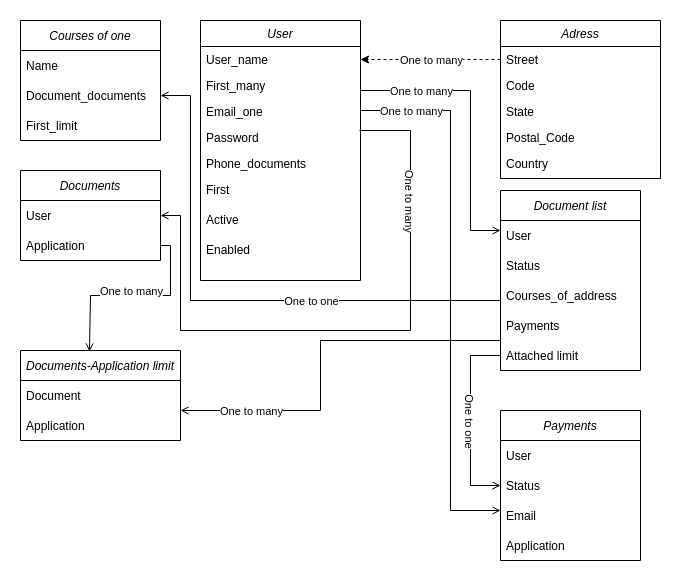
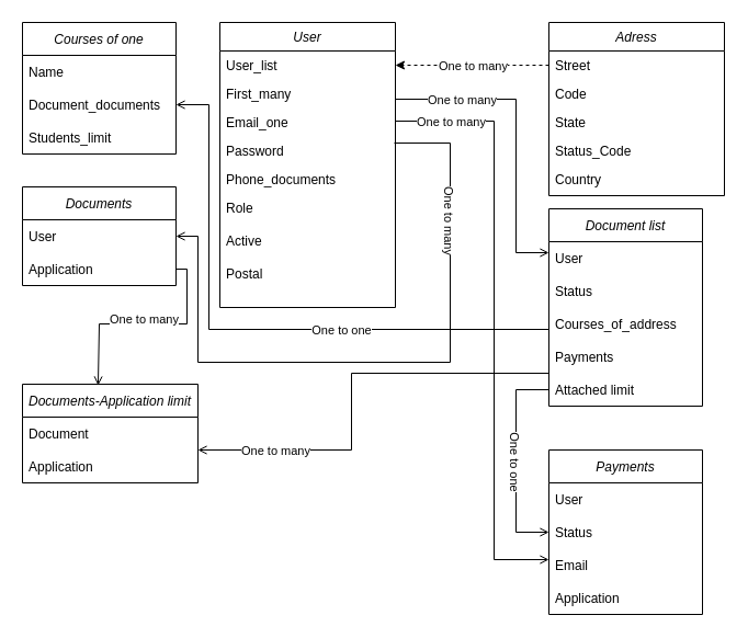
  <mxCell id="0" />
  <mxCell id="1" parent="0" />
  <mxCell id="2" value="User" style="swimlane;fontStyle=2;align=center;verticalAlign=top;childLayout=stackLayout;horizontal=1;startSize=26;horizontalStack=0;resizeParent=1;resizeLast=0;collapsible=1;marginBottom=0;rounded=0;shadow=0;strokeWidth=1;" parent="1" vertex="1"><mxGeometry x="200" y="20" width="160" height="260" as="geometry"><mxRectangle x="230" y="140" width="160" height="26" as="alternateBounds" /></mxGeometry></mxCell>
- <mxCell id="3" value="User_name" style="text;align=left;verticalAlign=top;spacingLeft=4;spacingRight=4;overflow=hidden;rotatable=0;points=[[0,0.5],[1,0.5]];portConstraint=eastwest;" parent="2" vertex="1"><mxGeometry y="26" width="160" height="26" as="geometry" /></mxCell>
+ <mxCell id="3" value="User_list" style="text;align=left;verticalAlign=top;spacingLeft=4;spacingRight=4;overflow=hidden;rotatable=0;points=[[0,0.5],[1,0.5]];portConstraint=eastwest;" parent="2" vertex="1"><mxGeometry y="26" width="160" height="26" as="geometry" /></mxCell>
  <mxCell id="4" value="First_many" style="text;align=left;verticalAlign=top;spacingLeft=4;spacingRight=4;overflow=hidden;rotatable=0;points=[[0,0.5],[1,0.5]];portConstraint=eastwest;rounded=0;shadow=0;html=0;" parent="2" vertex="1"><mxGeometry y="52" width="160" height="26" as="geometry" /></mxCell>
  <mxCell id="5" value="Email_one" style="text;align=left;verticalAlign=top;spacingLeft=4;spacingRight=4;overflow=hidden;rotatable=0;points=[[0,0.5],[1,0.5]];portConstraint=eastwest;rounded=0;shadow=0;html=0;" parent="2" vertex="1"><mxGeometry y="78" width="160" height="26" as="geometry" /></mxCell>
  <mxCell id="6" value="Password" style="text;align=left;verticalAlign=top;spacingLeft=4;spacingRight=4;overflow=hidden;rotatable=0;points=[[0,0.5],[1,0.5]];portConstraint=eastwest;rounded=0;shadow=0;html=0;" vertex="1" parent="2"><mxGeometry y="104" width="160" height="26" as="geometry" /></mxCell>
  <mxCell id="7" value="Phone_documents" style="text;align=left;verticalAlign=top;spacingLeft=4;spacingRight=4;overflow=hidden;rotatable=0;points=[[0,0.5],[1,0.5]];portConstraint=eastwest;rounded=0;shadow=0;html=0;" vertex="1" parent="2"><mxGeometry y="130" width="160" height="26" as="geometry" /></mxCell>
- <mxCell id="8" value="First" style="text;align=left;verticalAlign=top;spacingLeft=4;spacingRight=4;overflow=hidden;rotatable=0;points=[[0,0.5],[1,0.5]];portConstraint=eastwest;rounded=0;shadow=0;html=0;" vertex="1" parent="2"><mxGeometry y="156" width="160" height="30" as="geometry" /></mxCell>
+ <mxCell id="8" value="Role" style="text;align=left;verticalAlign=top;spacingLeft=4;spacingRight=4;overflow=hidden;rotatable=0;points=[[0,0.5],[1,0.5]];portConstraint=eastwest;rounded=0;shadow=0;html=0;" vertex="1" parent="2"><mxGeometry y="156" width="160" height="30" as="geometry" /></mxCell>
  <mxCell id="9" value="Active" style="text;align=left;verticalAlign=top;spacingLeft=4;spacingRight=4;overflow=hidden;rotatable=0;points=[[0,0.5],[1,0.5]];portConstraint=eastwest;rounded=0;shadow=0;html=0;" vertex="1" parent="2"><mxGeometry y="186" width="160" height="30" as="geometry" /></mxCell>
- <mxCell id="10" value="Enabled" style="text;align=left;verticalAlign=top;spacingLeft=4;spacingRight=4;overflow=hidden;rotatable=0;points=[[0,0.5],[1,0.5]];portConstraint=eastwest;rounded=0;shadow=0;html=0;" vertex="1" parent="2"><mxGeometry y="216" width="160" height="30" as="geometry" /></mxCell>
+ <mxCell id="10" value="Postal" style="text;align=left;verticalAlign=top;spacingLeft=4;spacingRight=4;overflow=hidden;rotatable=0;points=[[0,0.5],[1,0.5]];portConstraint=eastwest;rounded=0;shadow=0;html=0;" vertex="1" parent="2"><mxGeometry y="216" width="160" height="30" as="geometry" /></mxCell>
  <mxCell id="11" value="Adress" style="swimlane;fontStyle=2;align=center;verticalAlign=top;childLayout=stackLayout;horizontal=1;startSize=26;horizontalStack=0;resizeParent=1;resizeLast=0;collapsible=1;marginBottom=0;rounded=0;shadow=0;strokeWidth=1;" parent="1" vertex="1"><mxGeometry x="500" y="20" width="160" height="158" as="geometry"><mxRectangle x="508" y="120" width="160" height="26" as="alternateBounds" /></mxGeometry></mxCell>
  <mxCell id="12" value="Street" style="text;align=left;verticalAlign=top;spacingLeft=4;spacingRight=4;overflow=hidden;rotatable=0;points=[[0,0.5],[1,0.5]];portConstraint=eastwest;" parent="11" vertex="1"><mxGeometry y="26" width="160" height="26" as="geometry" /></mxCell>
  <mxCell id="13" value="Code" style="text;align=left;verticalAlign=top;spacingLeft=4;spacingRight=4;overflow=hidden;rotatable=0;points=[[0,0.5],[1,0.5]];portConstraint=eastwest;rounded=0;shadow=0;html=0;" parent="11" vertex="1"><mxGeometry y="52" width="160" height="26" as="geometry" /></mxCell>
  <mxCell id="14" value="State" style="text;align=left;verticalAlign=top;spacingLeft=4;spacingRight=4;overflow=hidden;rotatable=0;points=[[0,0.5],[1,0.5]];portConstraint=eastwest;rounded=0;shadow=0;html=0;" parent="11" vertex="1"><mxGeometry y="78" width="160" height="26" as="geometry" /></mxCell>
- <mxCell id="15" value="Postal_Code" style="text;align=left;verticalAlign=top;spacingLeft=4;spacingRight=4;overflow=hidden;rotatable=0;points=[[0,0.5],[1,0.5]];portConstraint=eastwest;rounded=0;shadow=0;html=0;" parent="11" vertex="1"><mxGeometry y="104" width="160" height="26" as="geometry" /></mxCell>
+ <mxCell id="15" value="Status_Code" style="text;align=left;verticalAlign=top;spacingLeft=4;spacingRight=4;overflow=hidden;rotatable=0;points=[[0,0.5],[1,0.5]];portConstraint=eastwest;rounded=0;shadow=0;html=0;" parent="11" vertex="1"><mxGeometry y="104" width="160" height="26" as="geometry" /></mxCell>
  <mxCell id="16" value="Country" style="text;align=left;verticalAlign=top;spacingLeft=4;spacingRight=4;overflow=hidden;rotatable=0;points=[[0,0.5],[1,0.5]];portConstraint=eastwest;rounded=0;shadow=0;html=0;" parent="11" vertex="1"><mxGeometry y="130" width="160" height="26" as="geometry" /></mxCell>
  <mxCell id="17" value="Courses of one" style="swimlane;fontStyle=2;childLayout=stackLayout;horizontal=1;startSize=30;horizontalStack=0;resizeParent=1;resizeParentMax=0;resizeLast=0;collapsible=1;marginBottom=0;" vertex="1" parent="1"><mxGeometry x="20" y="20" width="140" height="120" as="geometry" /></mxCell>
  <mxCell id="18" value="Name" style="text;strokeColor=none;fillColor=none;align=left;verticalAlign=middle;spacingLeft=4;spacingRight=4;overflow=hidden;points=[[0,0.5],[1,0.5]];portConstraint=eastwest;rotatable=0;" vertex="1" parent="17"><mxGeometry y="30" width="140" height="30" as="geometry" /></mxCell>
  <mxCell id="19" value="Document_documents" style="text;strokeColor=none;fillColor=none;align=left;verticalAlign=middle;spacingLeft=4;spacingRight=4;overflow=hidden;points=[[0,0.5],[1,0.5]];portConstraint=eastwest;rotatable=0;" vertex="1" parent="17"><mxGeometry y="60" width="140" height="30" as="geometry" /></mxCell>
- <mxCell id="20" value="First_limit" style="text;strokeColor=none;fillColor=none;align=left;verticalAlign=middle;spacingLeft=4;spacingRight=4;overflow=hidden;points=[[0,0.5],[1,0.5]];portConstraint=eastwest;rotatable=0;" vertex="1" parent="17"><mxGeometry y="90" width="140" height="30" as="geometry" /></mxCell>
+ <mxCell id="20" value="Students_limit" style="text;strokeColor=none;fillColor=none;align=left;verticalAlign=middle;spacingLeft=4;spacingRight=4;overflow=hidden;points=[[0,0.5],[1,0.5]];portConstraint=eastwest;rotatable=0;" vertex="1" parent="17"><mxGeometry y="90" width="140" height="30" as="geometry" /></mxCell>
  <mxCell id="21" value="Document list" style="swimlane;fontStyle=2;childLayout=stackLayout;horizontal=1;startSize=30;horizontalStack=0;resizeParent=1;resizeParentMax=0;resizeLast=0;collapsible=1;marginBottom=0;" vertex="1" parent="1"><mxGeometry x="500" y="190" width="140" height="180" as="geometry"><mxRectangle x="520" y="260" width="110" height="30" as="alternateBounds" /></mxGeometry></mxCell>
  <mxCell id="22" value="User" style="text;strokeColor=none;fillColor=none;align=left;verticalAlign=middle;spacingLeft=4;spacingRight=4;overflow=hidden;points=[[0,0.5],[1,0.5]];portConstraint=eastwest;rotatable=0;" vertex="1" parent="21"><mxGeometry y="30" width="140" height="30" as="geometry" /></mxCell>
  <mxCell id="23" value="Status" style="text;strokeColor=none;fillColor=none;align=left;verticalAlign=middle;spacingLeft=4;spacingRight=4;overflow=hidden;points=[[0,0.5],[1,0.5]];portConstraint=eastwest;rotatable=0;" vertex="1" parent="21"><mxGeometry y="60" width="140" height="30" as="geometry" /></mxCell>
  <mxCell id="24" value="Courses_of_address" style="text;strokeColor=none;fillColor=none;align=left;verticalAlign=middle;spacingLeft=4;spacingRight=4;overflow=hidden;points=[[0,0.5],[1,0.5]];portConstraint=eastwest;rotatable=0;" vertex="1" parent="21"><mxGeometry y="90" width="140" height="30" as="geometry" /></mxCell>
  <mxCell id="25" value="Payments" style="text;strokeColor=none;fillColor=none;align=left;verticalAlign=middle;spacingLeft=4;spacingRight=4;overflow=hidden;points=[[0,0.5],[1,0.5]];portConstraint=eastwest;rotatable=0;" vertex="1" parent="21"><mxGeometry y="120" width="140" height="30" as="geometry" /></mxCell>
  <mxCell id="26" value="Attached limit" style="text;strokeColor=none;fillColor=none;align=left;verticalAlign=middle;spacingLeft=4;spacingRight=4;overflow=hidden;points=[[0,0.5],[1,0.5]];portConstraint=eastwest;rotatable=0;" vertex="1" parent="21"><mxGeometry y="150" width="140" height="30" as="geometry" /></mxCell>
  <mxCell id="27" value="" style="endArrow=open;shadow=0;strokeWidth=1;rounded=0;endFill=1;edgeStyle=orthogonalEdgeStyle;entryX=0;entryY=0.5;entryDx=0;entryDy=0;" edge="1" parent="21"><mxGeometry x="0.5" y="41" relative="1" as="geometry"><mxPoint y="150" as="sourcePoint" /><mxPoint x="-320" y="220" as="targetPoint" /><mxPoint x="-40" y="32" as="offset" /><Array as="points"><mxPoint y="150" /><mxPoint x="-180" y="150" /><mxPoint x="-180" y="220" /></Array></mxGeometry></mxCell>
  <mxCell id="28" value="" style="endArrow=open;shadow=0;strokeWidth=1;rounded=0;endFill=1;edgeStyle=orthogonalEdgeStyle;" edge="1" parent="1"><mxGeometry x="0.5" y="41" relative="1" as="geometry"><mxPoint x="360" y="90" as="sourcePoint" /><mxPoint x="500" y="230" as="targetPoint" /><mxPoint x="-40" y="32" as="offset" /><Array as="points"><mxPoint x="470" y="90" /><mxPoint x="470" y="230" /><mxPoint x="500" y="230" /></Array></mxGeometry></mxCell>
  <mxCell id="29" value="Payments" style="swimlane;fontStyle=2;childLayout=stackLayout;horizontal=1;startSize=30;horizontalStack=0;resizeParent=1;resizeParentMax=0;resizeLast=0;collapsible=1;marginBottom=0;" vertex="1" parent="1"><mxGeometry x="500" y="410" width="140" height="150" as="geometry" /></mxCell>
  <mxCell id="30" value="User" style="text;strokeColor=none;fillColor=none;align=left;verticalAlign=middle;spacingLeft=4;spacingRight=4;overflow=hidden;points=[[0,0.5],[1,0.5]];portConstraint=eastwest;rotatable=0;" vertex="1" parent="29"><mxGeometry y="30" width="140" height="30" as="geometry" /></mxCell>
  <mxCell id="31" value="Status" style="text;strokeColor=none;fillColor=none;align=left;verticalAlign=middle;spacingLeft=4;spacingRight=4;overflow=hidden;points=[[0,0.5],[1,0.5]];portConstraint=eastwest;rotatable=0;" vertex="1" parent="29"><mxGeometry y="60" width="140" height="30" as="geometry" /></mxCell>
  <mxCell id="32" value="Email" style="text;strokeColor=none;fillColor=none;align=left;verticalAlign=middle;spacingLeft=4;spacingRight=4;overflow=hidden;points=[[0,0.5],[1,0.5]];portConstraint=eastwest;rotatable=0;" vertex="1" parent="29"><mxGeometry y="90" width="140" height="30" as="geometry" /></mxCell>
  <mxCell id="33" value="Application" style="text;strokeColor=none;fillColor=none;align=left;verticalAlign=middle;spacingLeft=4;spacingRight=4;overflow=hidden;points=[[0,0.5],[1,0.5]];portConstraint=eastwest;rotatable=0;" vertex="1" parent="29"><mxGeometry y="120" width="140" height="30" as="geometry" /></mxCell>
  <mxCell id="34" value="" style="endArrow=open;shadow=0;strokeWidth=1;rounded=0;endFill=1;edgeStyle=orthogonalEdgeStyle;" edge="1" parent="1"><mxGeometry x="0.5" y="41" relative="1" as="geometry"><mxPoint x="360" y="110" as="sourcePoint" /><mxPoint x="500" y="510" as="targetPoint" /><mxPoint x="-40" y="32" as="offset" /><Array as="points"><mxPoint x="450" y="110" /><mxPoint x="450" y="510" /></Array></mxGeometry></mxCell>
  <mxCell id="35" value="" style="endArrow=open;shadow=0;strokeWidth=1;rounded=0;endFill=1;edgeStyle=orthogonalEdgeStyle;entryX=1;entryY=0.5;entryDx=0;entryDy=0;" edge="1" parent="1" target="19"><mxGeometry x="0.5" y="41" relative="1" as="geometry"><mxPoint x="500" y="300" as="sourcePoint" /><mxPoint x="510" y="400" as="targetPoint" /><mxPoint x="-40" y="32" as="offset" /><Array as="points"><mxPoint x="500" y="300" /><mxPoint x="190" y="300" /><mxPoint x="190" y="95" /></Array></mxGeometry></mxCell>
  <mxCell id="36" value="Documents" style="swimlane;fontStyle=2;childLayout=stackLayout;horizontal=1;startSize=30;horizontalStack=0;resizeParent=1;resizeParentMax=0;resizeLast=0;collapsible=1;marginBottom=0;" vertex="1" parent="1"><mxGeometry x="20" y="170" width="140" height="90" as="geometry" /></mxCell>
  <mxCell id="37" value="User" style="text;strokeColor=none;fillColor=none;align=left;verticalAlign=middle;spacingLeft=4;spacingRight=4;overflow=hidden;points=[[0,0.5],[1,0.5]];portConstraint=eastwest;rotatable=0;" vertex="1" parent="36"><mxGeometry y="30" width="140" height="30" as="geometry" /></mxCell>
  <mxCell id="38" value="Application" style="text;strokeColor=none;fillColor=none;align=left;verticalAlign=middle;spacingLeft=4;spacingRight=4;overflow=hidden;points=[[0,0.5],[1,0.5]];portConstraint=eastwest;rotatable=0;" vertex="1" parent="36"><mxGeometry y="60" width="140" height="30" as="geometry" /></mxCell>
  <mxCell id="39" value="" style="endArrow=open;shadow=0;strokeWidth=1;rounded=0;endFill=1;edgeStyle=orthogonalEdgeStyle;exitX=1;exitY=0.5;exitDx=0;exitDy=0;entryX=0.431;entryY=0.011;entryDx=0;entryDy=0;entryPerimeter=0;" edge="1" parent="1" source="38" target="47"><mxGeometry x="0.5" y="41" relative="1" as="geometry"><mxPoint x="160" y="320" as="sourcePoint" /><mxPoint x="300" y="600" as="targetPoint" /><mxPoint x="-40" y="32" as="offset" /><Array as="points"><mxPoint x="170" y="245" /><mxPoint x="170" y="295" /><mxPoint x="90" y="295" /></Array></mxGeometry></mxCell>
  <mxCell id="40" value="" style="endArrow=open;shadow=0;strokeWidth=1;rounded=0;endFill=1;edgeStyle=orthogonalEdgeStyle;exitX=1;exitY=0.5;exitDx=0;exitDy=0;entryX=1;entryY=0.5;entryDx=0;entryDy=0;" edge="1" parent="1" target="37"><mxGeometry x="0.5" y="41" relative="1" as="geometry"><mxPoint x="359" y="130" as="sourcePoint" /><mxPoint x="150" y="330" as="targetPoint" /><mxPoint x="-40" y="32" as="offset" /><Array as="points"><mxPoint x="410" y="130" /><mxPoint x="410" y="330" /><mxPoint x="180" y="330" /><mxPoint x="180" y="215" /></Array></mxGeometry></mxCell>
  <mxCell id="41" value="" style="endArrow=open;shadow=0;strokeWidth=1;rounded=0;endFill=1;edgeStyle=orthogonalEdgeStyle;entryX=0;entryY=0.5;entryDx=0;entryDy=0;" edge="1" parent="1" target="31"><mxGeometry x="0.5" y="41" relative="1" as="geometry"><mxPoint x="500" y="355" as="sourcePoint" /><mxPoint x="510" y="520" as="targetPoint" /><mxPoint x="-40" y="32" as="offset" /><Array as="points"><mxPoint x="500" y="355" /><mxPoint x="470" y="355" /><mxPoint x="470" y="485" /></Array></mxGeometry></mxCell>
  <mxCell id="42" value="" style="endArrow=classic;html=1;rounded=0;strokeColor=default;entryX=1;entryY=0.5;entryDx=0;entryDy=0;exitX=0;exitY=0.5;exitDx=0;exitDy=0;dashed=1;" edge="1" parent="1" source="12" target="3"><mxGeometry relative="1" as="geometry"><mxPoint x="440" y="260" as="sourcePoint" /><mxPoint x="340" y="260" as="targetPoint" /></mxGeometry></mxCell>
  <mxCell id="43" value="One to many" style="edgeLabel;resizable=0;html=1;align=center;verticalAlign=middle;" connectable="0" vertex="1" parent="42"><mxGeometry relative="1" as="geometry" /></mxCell>
  <mxCell id="44" value="One to many" style="edgeLabel;resizable=0;html=1;align=center;verticalAlign=middle;" connectable="0" vertex="1" parent="1"><mxGeometry x="420" y="90" as="geometry" /></mxCell>
  <mxCell id="45" value="One to many" style="edgeLabel;resizable=0;html=1;align=center;verticalAlign=middle;" connectable="0" vertex="1" parent="1"><mxGeometry x="410" y="110" as="geometry" /></mxCell>
  <mxCell id="46" value="One to many" style="edgeLabel;resizable=0;html=1;align=center;verticalAlign=middle;rotation=90;" connectable="0" vertex="1" parent="1"><mxGeometry x="410" y="200" as="geometry" /></mxCell>
  <mxCell id="47" value="Documents-Application limit" style="swimlane;fontStyle=2;childLayout=stackLayout;horizontal=1;startSize=30;horizontalStack=0;resizeParent=1;resizeParentMax=0;resizeLast=0;collapsible=1;marginBottom=0;" vertex="1" parent="1"><mxGeometry x="20" y="350" width="160" height="90" as="geometry" /></mxCell>
  <mxCell id="48" value="Document" style="text;strokeColor=none;fillColor=none;align=left;verticalAlign=middle;spacingLeft=4;spacingRight=4;overflow=hidden;points=[[0,0.5],[1,0.5]];portConstraint=eastwest;rotatable=0;" vertex="1" parent="47"><mxGeometry y="30" width="160" height="30" as="geometry" /></mxCell>
  <mxCell id="49" value="Application" style="text;strokeColor=none;fillColor=none;align=left;verticalAlign=middle;spacingLeft=4;spacingRight=4;overflow=hidden;points=[[0,0.5],[1,0.5]];portConstraint=eastwest;rotatable=0;" vertex="1" parent="47"><mxGeometry y="60" width="160" height="30" as="geometry" /></mxCell>
  <mxCell id="50" value="One to many" style="edgeLabel;resizable=0;html=1;align=center;verticalAlign=middle;" connectable="0" vertex="1" parent="1"><mxGeometry x="130" y="290" as="geometry" /></mxCell>
  <mxCell id="51" value="One to many" style="edgeLabel;resizable=0;html=1;align=center;verticalAlign=middle;" connectable="0" vertex="1" parent="1"><mxGeometry x="250" y="410" as="geometry" /></mxCell>
  <mxCell id="52" value="One to one" style="edgeLabel;resizable=0;html=1;align=center;verticalAlign=middle;" connectable="0" vertex="1" parent="1"><mxGeometry x="310" y="300" as="geometry" /></mxCell>
  <mxCell id="53" value="One to one" style="edgeLabel;resizable=0;html=1;align=center;verticalAlign=middle;rotation=90;" connectable="0" vertex="1" parent="1"><mxGeometry x="470" y="420" as="geometry" /></mxCell>
